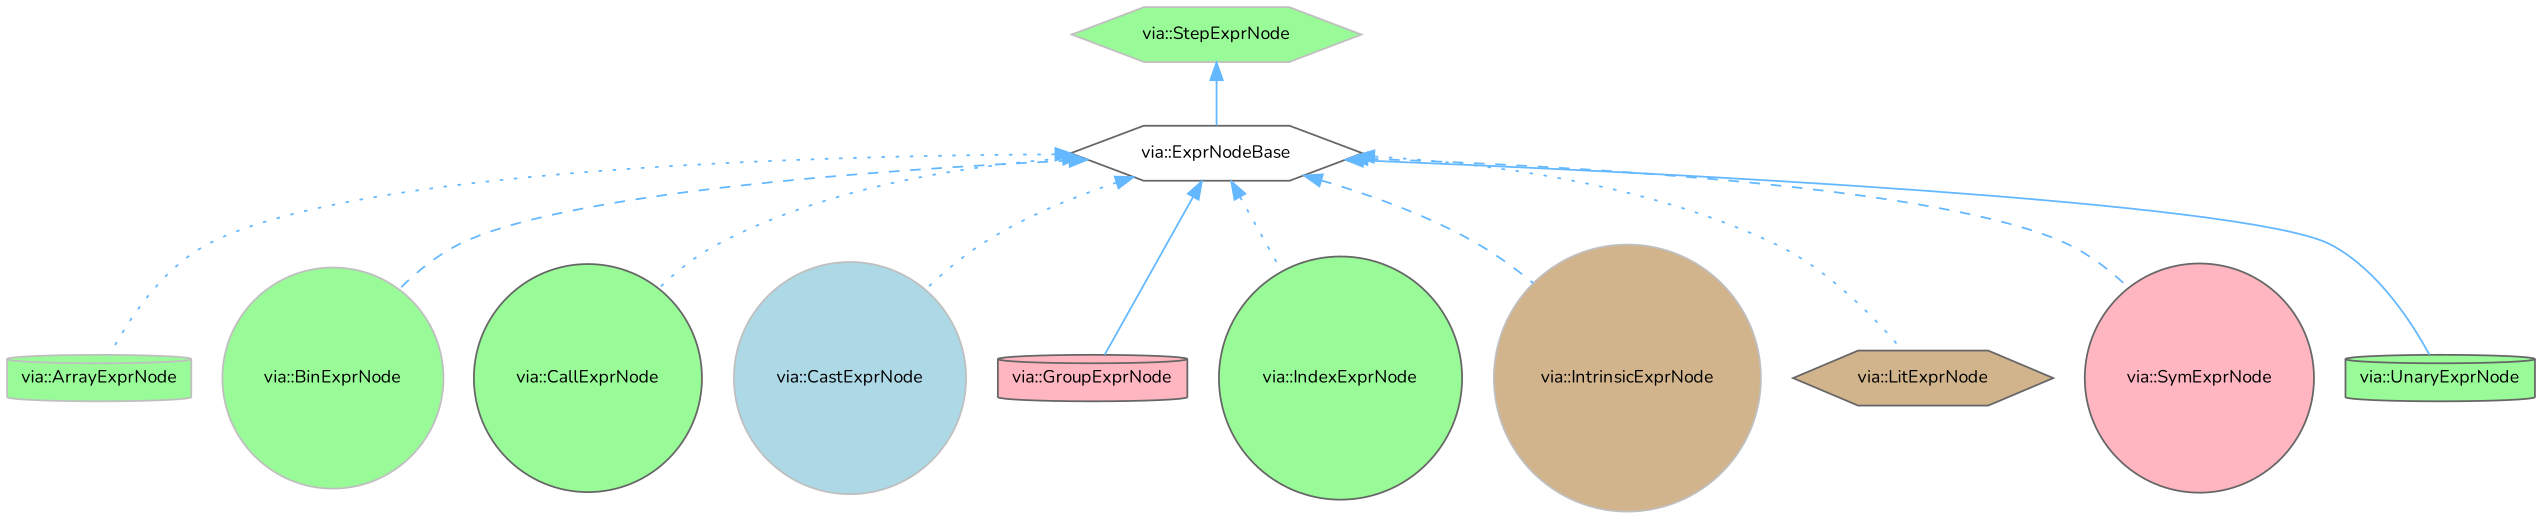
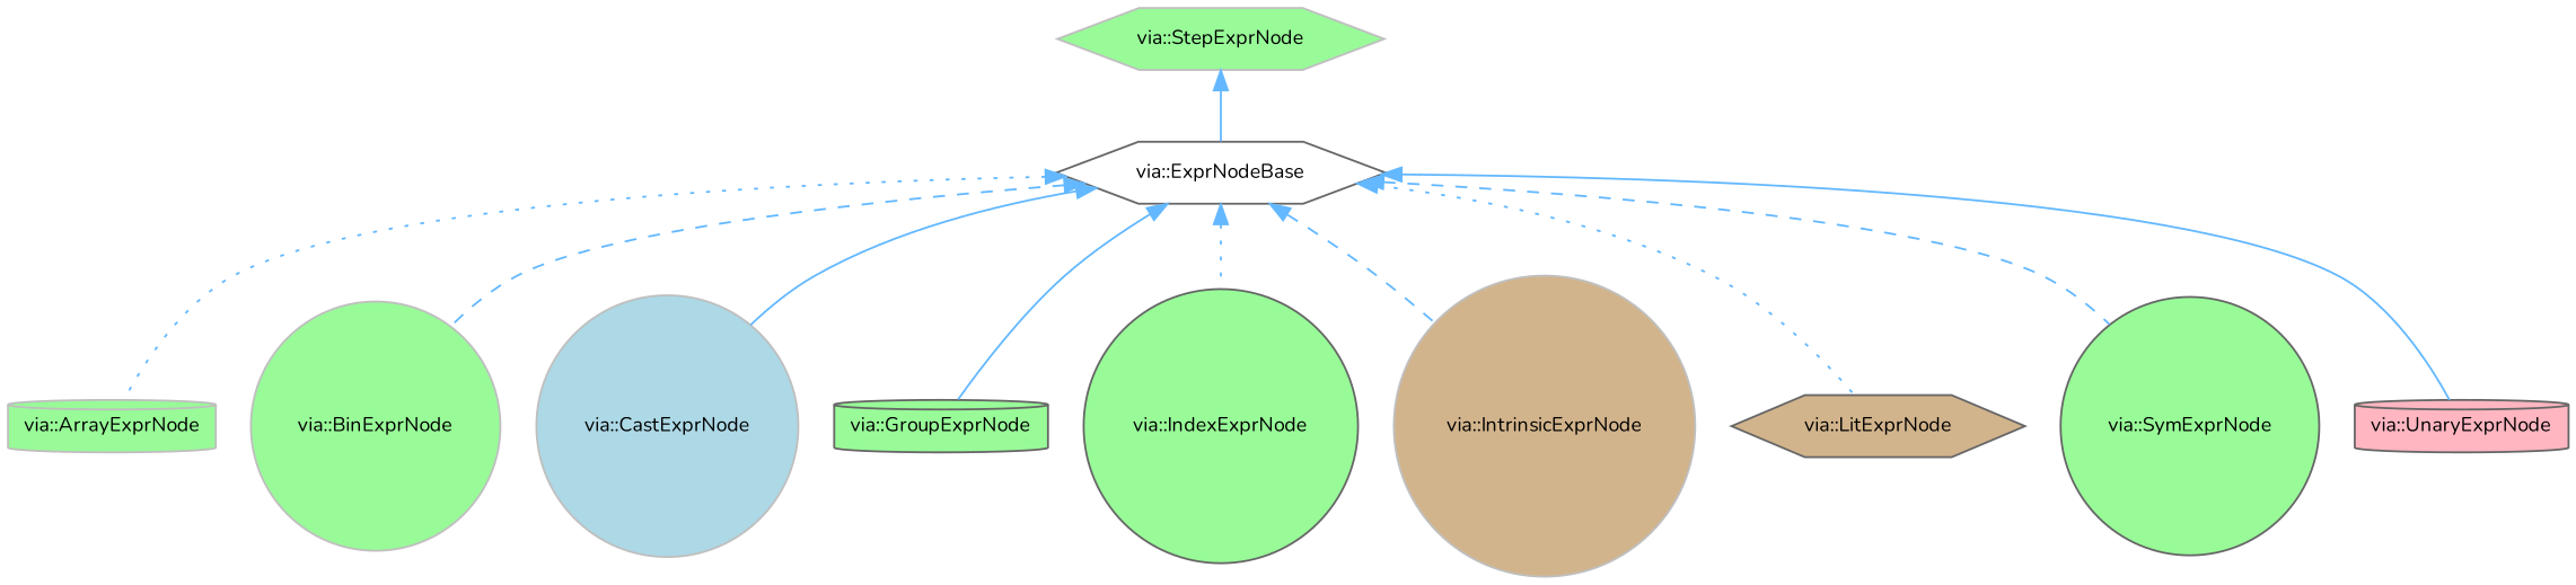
  digraph {
    fontname=Nunito
    rankdir=TB
    node [color=gray40 fillcolor=palegreen fontname=Nunito fontsize=10 shape=circle style=filled]
    edge [color=steelblue1 dir=back fontname=Nunito fontsize=10 labelfontname=Helvetica labelfontsize=10 style=dotted]
    n1 [fillcolor=white fontcolor=black height=0.2 label="via::ExprNodeBase" shape=hexagon width=0.4]
    n2 [color=grey75 height=0.2 label="via::ArrayExprNode" shape=cylinder width=0.4]
    n3 [color=grey75 height=0.2 label="via::BinExprNode" width=0.4]
-   n4 [height=0.2 label="via::CallExprNode" width=0.4]
    n5 [color=grey75 fillcolor=lightblue height=0.2 label="via::CastExprNode" width=0.4]
-   n6 [fillcolor=lightpink height=0.2 label="via::GroupExprNode" shape=cylinder width=0.4]
+   n6 [height=0.2 label="via::GroupExprNode" shape=cylinder width=0.4]
    n7 [height=0.2 label="via::IndexExprNode" width=0.4]
    n8 [color=grey75 fillcolor=tan height=0.2 label="via::IntrinsicExprNode" width=0.4]
    n9 [fillcolor=tan height=0.2 label="via::LitExprNode" shape=hexagon width=0.4]
-   n10 [fillcolor=lightpink height=0.2 label="via::SymExprNode" width=0.4]
-   n11 [height=0.2 label="via::UnaryExprNode" shape=cylinder width=0.4]
+   n10 [height=0.2 label="via::SymExprNode" width=0.4]
+   n11 [fillcolor=lightpink height=0.2 label="via::UnaryExprNode" shape=cylinder width=0.4]
    n12 [color=grey75 height=0.2 label="via::StepExprNode" shape=hexagon width=0.4]
    n1 -> n2
    n1 -> n3 [style=dashed]
-   n1 -> n4
-   n1 -> n5
+   n1 -> n5 [style=solid]
    n1 -> n6 [style=solid]
    n1 -> n7
    n1 -> n8 [style=dashed]
    n1 -> n9
    n1 -> n10 [style=dashed]
    n1 -> n11 [style=solid]
    n12 -> n1 [style=solid]
  }
